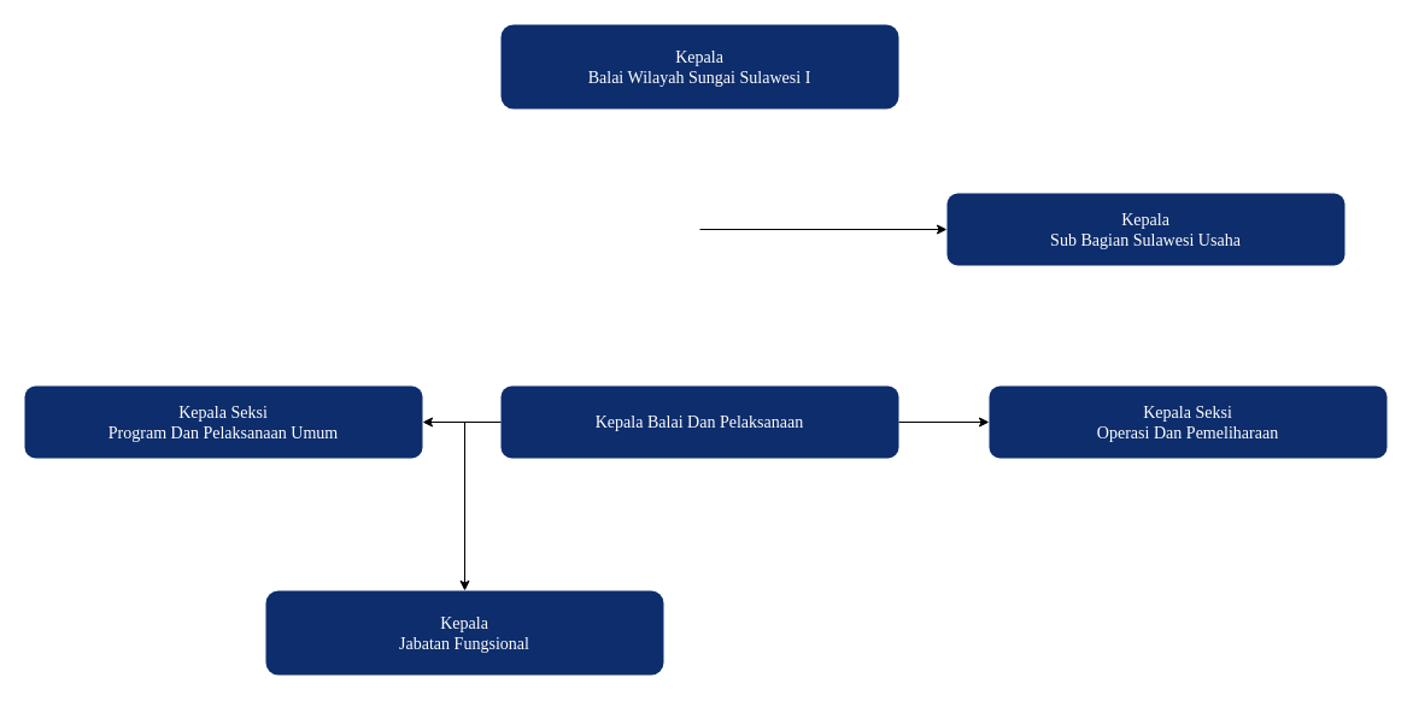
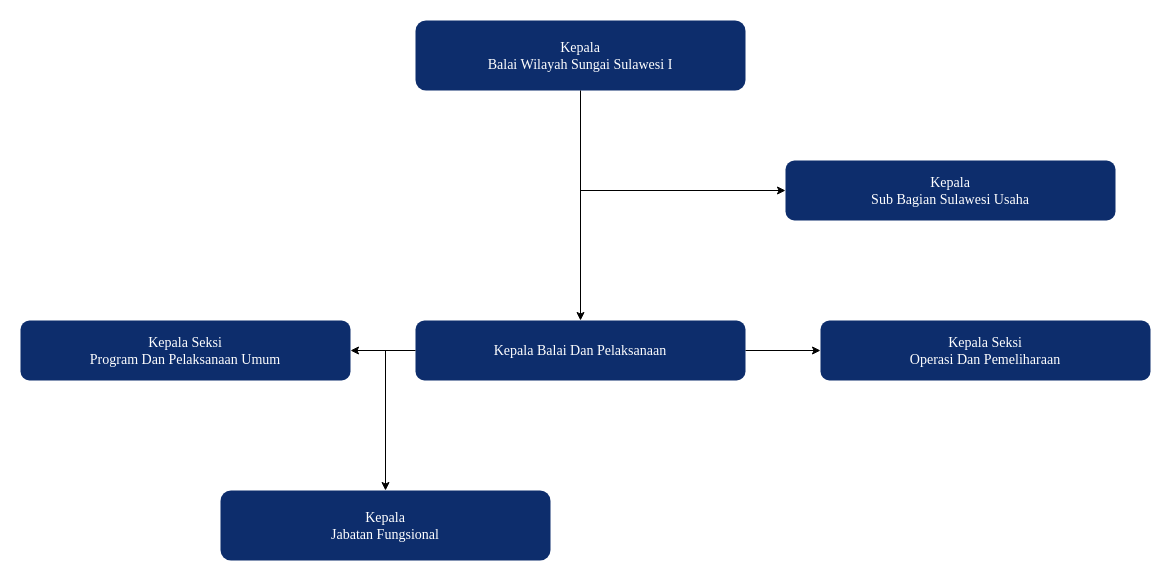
  <mxCell id="0" />
  <mxCell id="1" parent="0" />
  <mxCell id="2" value="&lt;h3&gt;&lt;span style=&quot;font-weight: normal&quot;&gt;&lt;font face=&quot;Times New Roman&quot;&gt;Kepala&lt;br&gt;Balai Wilayah Sungai Sulawesi I&lt;/font&gt;&lt;/span&gt;&lt;/h3&gt;" style="rounded=1;whiteSpace=wrap;html=1;fontColor=#ffffff;strokeColor=none;fillColor=#0D2D6C;" vertex="1" parent="1"><mxGeometry x="415" y="20" width="330" height="70" as="geometry" /></mxCell>
+ <mxCell id="3" value="" style="endArrow=classic;html=1;exitX=0.5;exitY=1;exitDx=0;exitDy=0;entryX=0.5;entryY=0;entryDx=0;entryDy=0;" edge="1" parent="1" source="2" target="6"><mxGeometry width="50" height="50" relative="1" as="geometry"><mxPoint x="580" y="80" as="sourcePoint" /><mxPoint x="580" y="300" as="targetPoint" /></mxGeometry></mxCell>
  <mxCell id="4" value="&lt;h3&gt;&lt;span style=&quot;font-weight: normal&quot;&gt;&lt;font face=&quot;Times New Roman&quot;&gt;Kepala&lt;br&gt;Sub Bagian Sulawesi Usaha&lt;/font&gt;&lt;/span&gt;&lt;/h3&gt;" style="rounded=1;whiteSpace=wrap;html=1;fillColor=#0D2D6C;fontColor=#FFFFFF;strokeColor=none;" vertex="1" parent="1"><mxGeometry x="785" y="160" width="330" height="60" as="geometry" /></mxCell>
  <mxCell id="5" value="" style="endArrow=classic;html=1;" edge="1" parent="1" target="4"><mxGeometry width="50" height="50" relative="1" as="geometry"><mxPoint x="580" y="190" as="sourcePoint" /><mxPoint x="780" y="190" as="targetPoint" /></mxGeometry></mxCell>
  <mxCell id="6" value="&lt;h3&gt;&lt;font face=&quot;Times New Roman&quot;&gt;&lt;span style=&quot;font-weight: 400&quot;&gt;Kepala Balai Dan Pelaksanaan&lt;/span&gt;&lt;/font&gt;&lt;/h3&gt;" style="rounded=1;whiteSpace=wrap;html=1;fillColor=#0D2D6C;fontColor=#FFFFFF;strokeColor=none;" vertex="1" parent="1"><mxGeometry x="415" y="320" width="330" height="60" as="geometry" /></mxCell>
  <mxCell id="7" value="&lt;h3&gt;&lt;span style=&quot;font-weight: normal&quot;&gt;&lt;font face=&quot;Times New Roman&quot;&gt;Kepala Seksi&lt;br&gt;Operasi Dan Pemeliharaan&lt;/font&gt;&lt;/span&gt;&lt;/h3&gt;" style="rounded=1;whiteSpace=wrap;html=1;fillColor=#0D2D6C;fontColor=#FFFFFF;strokeColor=none;" vertex="1" parent="1"><mxGeometry x="820" y="320" width="330" height="60" as="geometry" /></mxCell>
  <mxCell id="8" value="&lt;h3&gt;&lt;span style=&quot;font-weight: normal&quot;&gt;&lt;font face=&quot;Times New Roman&quot;&gt;Kepala Seksi&lt;br&gt;Program Dan Pelaksanaan Umum&lt;/font&gt;&lt;/span&gt;&lt;/h3&gt;" style="rounded=1;whiteSpace=wrap;html=1;fillColor=#0D2D6C;fontColor=#FFFFFF;strokeColor=none;" vertex="1" parent="1"><mxGeometry x="20" y="320" width="330" height="60" as="geometry" /></mxCell>
  <mxCell id="9" value="" style="endArrow=classic;html=1;entryX=0;entryY=0.5;entryDx=0;entryDy=0;exitX=1;exitY=0.5;exitDx=0;exitDy=0;" edge="1" parent="1" source="6" target="7"><mxGeometry width="50" height="50" relative="1" as="geometry"><mxPoint x="700" y="620" as="sourcePoint" /><mxPoint x="750" y="570" as="targetPoint" /></mxGeometry></mxCell>
  <mxCell id="10" value="" style="endArrow=classic;html=1;exitX=0;exitY=0.5;exitDx=0;exitDy=0;entryX=1;entryY=0.5;entryDx=0;entryDy=0;" edge="1" parent="1" source="6" target="8"><mxGeometry width="50" height="50" relative="1" as="geometry"><mxPoint x="700" y="620" as="sourcePoint" /><mxPoint x="750" y="570" as="targetPoint" /></mxGeometry></mxCell>
  <mxCell id="11" value="" style="endArrow=classic;html=1;entryX=0.5;entryY=0;entryDx=0;entryDy=0;" edge="1" parent="1" target="12"><mxGeometry width="50" height="50" relative="1" as="geometry"><mxPoint x="385" y="350" as="sourcePoint" /><mxPoint x="385" y="480" as="targetPoint" /></mxGeometry></mxCell>
  <mxCell id="12" value="&lt;h3&gt;&lt;span style=&quot;font-weight: normal&quot;&gt;&lt;font face=&quot;Times New Roman&quot;&gt;Kepala&lt;br&gt;Jabatan Fungsional&lt;/font&gt;&lt;/span&gt;&lt;/h3&gt;" style="rounded=1;whiteSpace=wrap;html=1;fillColor=#0D2D6C;fontColor=#FFFFFF;strokeColor=none;" vertex="1" parent="1"><mxGeometry x="220" y="490" width="330" height="70" as="geometry" /></mxCell>
